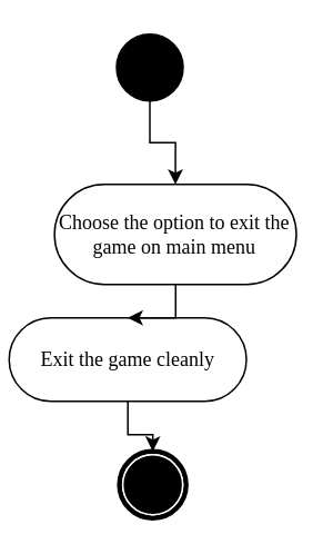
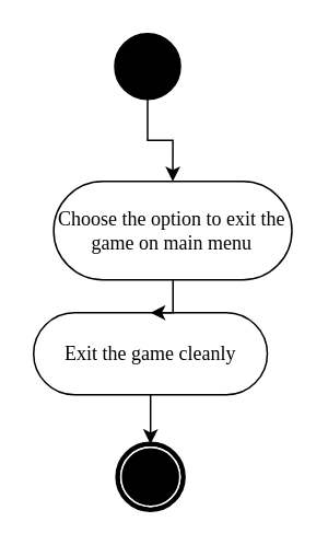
  <mxCell id="0" />
  <mxCell id="1" parent="0" />
  <mxCell id="2" value="" style="edgeStyle=orthogonalEdgeStyle;rounded=0;orthogonalLoop=1;jettySize=auto;html=1;" parent="1" source="3" target="6" edge="1"><mxGeometry relative="1" as="geometry" /></mxCell>
- <mxCell id="3" value="Exit the game cleanly" style="rounded=1;whiteSpace=wrap;html=1;shadow=0;comic=0;labelBackgroundColor=none;strokeWidth=1;fontFamily=Verdana;fontSize=12;align=center;arcSize=50;" parent="1" vertex="1"><mxGeometry x="5" y="190" width="142.5" height="50" as="geometry" /></mxCell>
+ <mxCell id="3" value="Exit the game cleanly" style="rounded=1;whiteSpace=wrap;html=1;shadow=0;comic=0;labelBackgroundColor=none;strokeWidth=1;fontFamily=Verdana;fontSize=12;align=center;arcSize=50;" parent="1" vertex="1"><mxGeometry x="20" y="190" width="142.5" height="50" as="geometry" /></mxCell>
  <mxCell id="4" value="" style="edgeStyle=orthogonalEdgeStyle;rounded=0;orthogonalLoop=1;jettySize=auto;html=1;entryX=0.5;entryY=0;entryDx=0;entryDy=0;" parent="1" source="5" target="7" edge="1"><mxGeometry relative="1" as="geometry"><mxPoint x="84.37" y="90" as="targetPoint" /></mxGeometry></mxCell>
  <mxCell id="5" value="" style="ellipse;whiteSpace=wrap;html=1;rounded=0;shadow=0;comic=0;labelBackgroundColor=none;strokeWidth=1;fillColor=#000000;fontFamily=Verdana;fontSize=12;align=center;" parent="1" vertex="1"><mxGeometry x="69.5" y="20" width="40" height="40" as="geometry" /></mxCell>
  <mxCell id="6" value="" style="shape=mxgraph.bpmn.shape;html=1;verticalLabelPosition=bottom;labelBackgroundColor=#ffffff;verticalAlign=top;perimeter=ellipsePerimeter;outline=end;symbol=terminate;rounded=0;shadow=0;comic=0;strokeWidth=1;fontFamily=Verdana;fontSize=12;align=center;" parent="1" vertex="1"><mxGeometry x="71.25" y="270" width="40" height="40" as="geometry" /></mxCell>
  <mxCell id="7" value="Choose the option to exit the game on main menu" style="rounded=1;whiteSpace=wrap;html=1;shadow=0;comic=0;labelBackgroundColor=none;strokeWidth=1;fontFamily=Verdana;fontSize=12;align=center;arcSize=50;" parent="1" vertex="1"><mxGeometry x="32.25" y="110" width="145.25" height="60" as="geometry" /></mxCell>
  <mxCell id="8" value="" style="edgeStyle=orthogonalEdgeStyle;rounded=0;orthogonalLoop=1;jettySize=auto;html=1;" edge="1" parent="1" source="7" target="3"><mxGeometry relative="1" as="geometry"><mxPoint x="91.3" y="160" as="sourcePoint" /></mxGeometry></mxCell>
